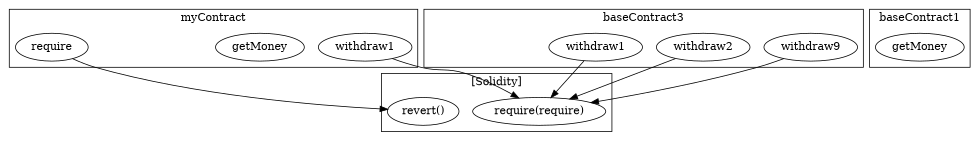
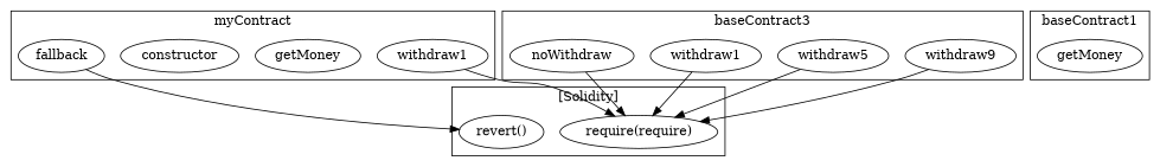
  strict digraph {
    n1 [label=withdraw1]
    n2 [label=getMoney]
-   n4 [label=require]
+   n3 [label=constructor]
+   n4 [label=fallback]
    n5 [label=withdraw9]
-   n6 [label=withdraw2]
+   n6 [label=withdraw5]
    n7 [label=withdraw1]
+   n8 [label=noWithdraw]
    n9 [label=getMoney]
    n10 [label="require(require)"]
    "revert()"
    subgraph cluster_1 {
      label=myContract
      n1
      n2
+     n3
      n4
    }
    subgraph cluster_2 {
      label=baseContract3
      n5
      n6
      n7
+     n8
    }
    subgraph cluster_3 {
      label=baseContract1
      n9
    }
    subgraph cluster_4 {
      label="[Solidity]"
      n10
      "revert()"
    }
    n1 -> n10
    n4 -> "revert()"
    n5 -> n10
    n6 -> n10
    n7 -> n10
+   n8 -> n10
  }
